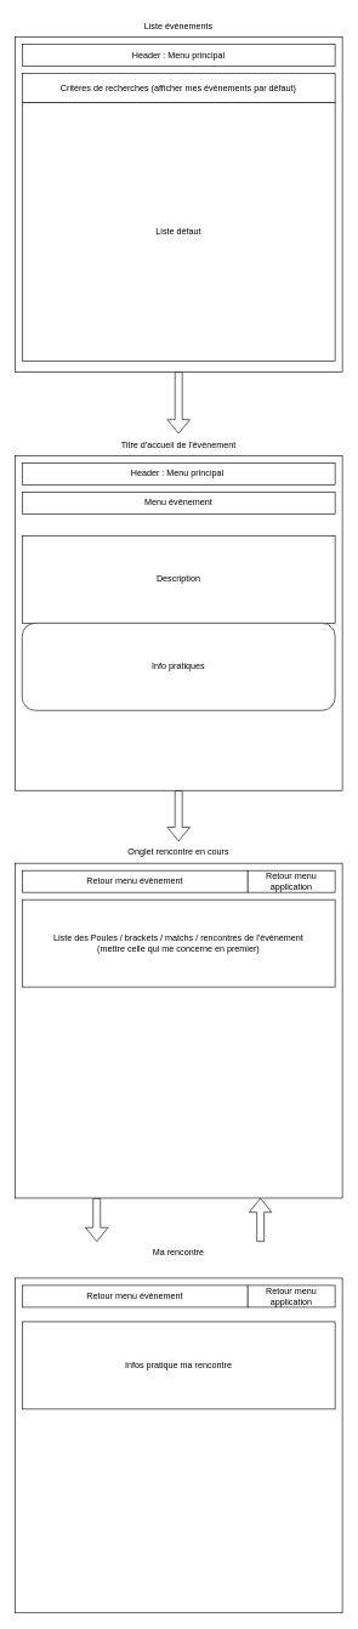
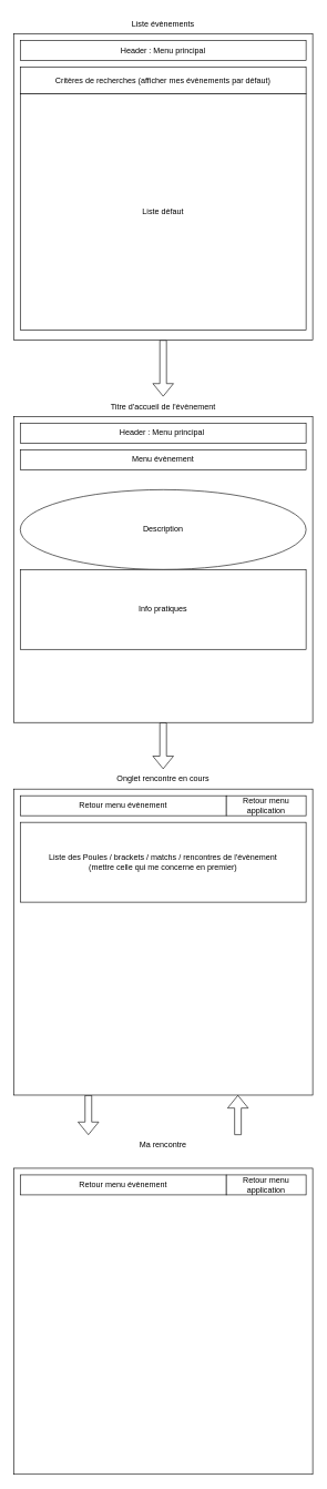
  <mxCell id="0" />
  <mxCell id="1" parent="0" />
  <mxCell id="2" style="edgeStyle=none;html=1;exitX=0.5;exitY=1;exitDx=0;exitDy=0;shape=flexArrow;" parent="1" source="3" target="11" edge="1"><mxGeometry relative="1" as="geometry" /></mxCell>
  <mxCell id="3" value="" style="rounded=0;whiteSpace=wrap;html=1;" parent="1" vertex="1"><mxGeometry x="20" y="50" width="450" height="460" as="geometry" /></mxCell>
  <mxCell id="4" value="Header : Menu principal" style="rounded=0;whiteSpace=wrap;html=1;" parent="1" vertex="1"><mxGeometry x="30" y="60" width="430" height="30" as="geometry" /></mxCell>
  <mxCell id="5" value="Liste évènements" style="text;html=1;strokeColor=none;fillColor=none;align=center;verticalAlign=middle;whiteSpace=wrap;rounded=0;" parent="1" vertex="1"><mxGeometry x="20" y="20" width="450" height="30" as="geometry" /></mxCell>
  <mxCell id="6" value="Critères de recherches (afficher mes évènements par défaut)" style="rounded=0;whiteSpace=wrap;html=1;" parent="1" vertex="1"><mxGeometry x="30" y="100" width="430" height="40" as="geometry" /></mxCell>
  <mxCell id="7" value="Liste défaut" style="rounded=0;whiteSpace=wrap;html=1;" parent="1" vertex="1"><mxGeometry x="30" y="140" width="430" height="355" as="geometry" /></mxCell>
  <mxCell id="8" style="edgeStyle=none;shape=flexArrow;html=1;exitX=0.5;exitY=1;exitDx=0;exitDy=0;" parent="1" source="9" target="15" edge="1"><mxGeometry relative="1" as="geometry" /></mxCell>
  <mxCell id="9" value="" style="rounded=0;whiteSpace=wrap;html=1;" parent="1" vertex="1"><mxGeometry x="20" y="625" width="450" height="460" as="geometry" /></mxCell>
  <mxCell id="10" value="Header : Menu principal&amp;nbsp;" style="rounded=0;whiteSpace=wrap;html=1;" parent="1" vertex="1"><mxGeometry x="30" y="635" width="430" height="30" as="geometry" /></mxCell>
  <mxCell id="11" value="Titre d'accueil de l'évènement" style="text;html=1;strokeColor=none;fillColor=none;align=center;verticalAlign=middle;whiteSpace=wrap;rounded=0;" parent="1" vertex="1"><mxGeometry x="20" y="595" width="450" height="30" as="geometry" /></mxCell>
- <mxCell id="12" value="Description" style="rounded=0;whiteSpace=wrap;html=1;" parent="1" vertex="1"><mxGeometry x="30" y="735" width="430" height="120" as="geometry" /></mxCell>
+ <mxCell id="12" value="Description" style="ellipse;whiteSpace=wrap;html=1;" parent="1" vertex="1"><mxGeometry x="30" y="735" width="430" height="120" as="geometry" /></mxCell>
  <mxCell id="13" style="edgeStyle=none;html=1;exitX=0.25;exitY=1;exitDx=0;exitDy=0;entryX=0.25;entryY=0;entryDx=0;entryDy=0;shape=flexArrow;" edge="1" parent="1" source="14" target="21"><mxGeometry relative="1" as="geometry" /></mxCell>
  <mxCell id="14" value="" style="rounded=0;whiteSpace=wrap;html=1;" parent="1" vertex="1"><mxGeometry x="20" y="1185" width="450" height="460" as="geometry" /></mxCell>
  <mxCell id="15" value="Onglet rencontre en cours" style="text;html=1;strokeColor=none;fillColor=none;align=center;verticalAlign=middle;whiteSpace=wrap;rounded=0;" parent="1" vertex="1"><mxGeometry x="20" y="1155" width="450" height="30" as="geometry" /></mxCell>
  <mxCell id="16" value="Retour menu évènement" style="rounded=0;whiteSpace=wrap;html=1;" parent="1" vertex="1"><mxGeometry x="30" y="1195" width="310" height="30" as="geometry" /></mxCell>
  <mxCell id="17" value="Liste des Poules / brackets / matchs / rencontres de l'évènement&lt;br&gt;(mettre celle qui me concerne en premier)" style="rounded=0;whiteSpace=wrap;html=1;" parent="1" vertex="1"><mxGeometry x="30" y="1235" width="430" height="120" as="geometry" /></mxCell>
- <mxCell id="18" value="Info pratiques" style="whiteSpace=wrap;html=1;rounded=1;" parent="1" vertex="1"><mxGeometry x="30" y="855" width="430" height="120" as="geometry" /></mxCell>
+ <mxCell id="18" value="Info pratiques" style="rounded=0;whiteSpace=wrap;html=1;" parent="1" vertex="1"><mxGeometry x="30" y="855" width="430" height="120" as="geometry" /></mxCell>
  <mxCell id="19" value="" style="rounded=0;whiteSpace=wrap;html=1;" parent="1" vertex="1"><mxGeometry x="20" y="1755" width="450" height="460" as="geometry" /></mxCell>
  <mxCell id="20" style="edgeStyle=none;shape=flexArrow;html=1;exitX=0.75;exitY=0;exitDx=0;exitDy=0;entryX=0.75;entryY=1;entryDx=0;entryDy=0;" edge="1" parent="1" source="21" target="14"><mxGeometry relative="1" as="geometry" /></mxCell>
  <mxCell id="21" value="Ma rencontre" style="text;html=1;strokeColor=none;fillColor=none;align=center;verticalAlign=middle;whiteSpace=wrap;rounded=0;" parent="1" vertex="1"><mxGeometry x="20" y="1705" width="450" height="30" as="geometry" /></mxCell>
- <mxCell id="22" value="Infos pratique ma rencontre" style="rounded=0;whiteSpace=wrap;html=1;" parent="1" vertex="1"><mxGeometry x="30" y="1815" width="430" height="120" as="geometry" /></mxCell>
  <mxCell id="23" value="Menu évènement" style="rounded=0;whiteSpace=wrap;html=1;" vertex="1" parent="1"><mxGeometry x="30" y="675" width="430" height="30" as="geometry" /></mxCell>
  <mxCell id="24" value="Retour menu application" style="rounded=0;whiteSpace=wrap;html=1;" vertex="1" parent="1"><mxGeometry x="340" y="1195" width="120" height="30" as="geometry" /></mxCell>
  <mxCell id="25" value="Retour menu évènement" style="rounded=0;whiteSpace=wrap;html=1;" vertex="1" parent="1"><mxGeometry x="30" y="1765" width="310" height="30" as="geometry" /></mxCell>
  <mxCell id="26" value="Retour menu application" style="rounded=0;whiteSpace=wrap;html=1;" vertex="1" parent="1"><mxGeometry x="340" y="1765" width="120" height="30" as="geometry" /></mxCell>
